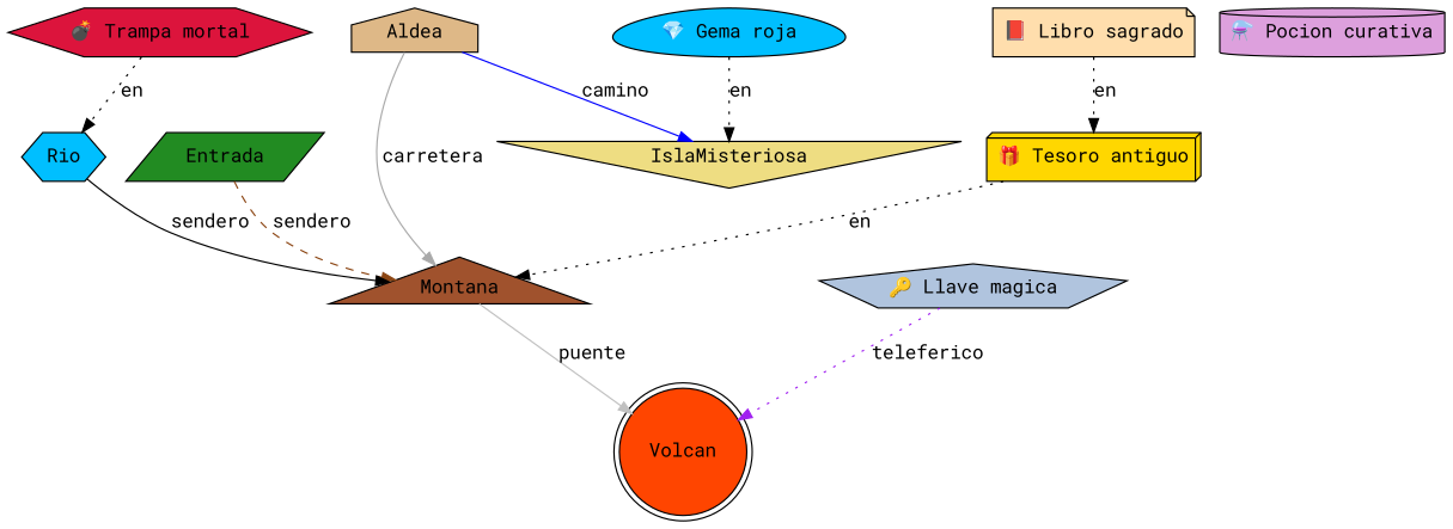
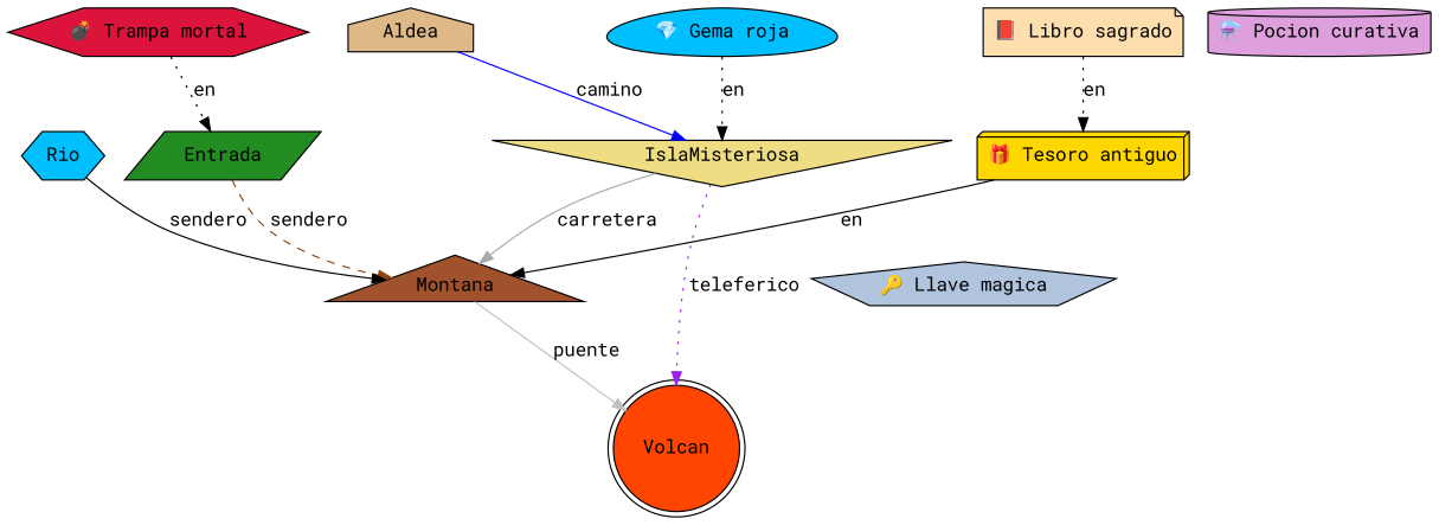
  digraph {
    fontname="Roboto Mono"
    splines=true
    node [fillcolor=deepskyblue fontname="Roboto Mono" shape=hexagon style=filled]
    edge [fontname="Roboto Mono" style=dotted]
    n1 [fillcolor=forestgreen label="Entrada\n" shape=parallelogram]
    n2 [fillcolor=sienna label="Montana\n" shape=triangle]
    n3 [label="Rio\n"]
    n4 [fillcolor=orangered label="Volcan\n" shape=doublecircle]
    n5 [fillcolor=burlywood label="Aldea\n" shape=house]
    n6 [fillcolor=lightgoldenrod label="IslaMisteriosa\n" shape=invtriangle]
    n7 [fillcolor=gold label="🎁 Tesoro antiguo" shape=box3d]
    n8 [fillcolor=lightsteelblue label="🔑 Llave magica" shape=pentagon]
    n9 [fillcolor=navajowhite label="📕 Libro sagrado" shape=note]
    n10 [fillcolor=crimson label="💣 Trampa mortal"]
    n11 [fillcolor=plum label="⚗️ Pocion curativa" shape=cylinder]
    n12 [label="💎 Gema roja" shape=egg]
    n1 -> n2 [color=saddlebrown label=sendero style=dashed]
    n2 -> n4 [color=gray label=puente style=solid]
    n3 -> n2 [color=black label=sendero style=solid]
-   n5 -> n2 [color=darkgray label=carretera style=solid]
+   n6 -> n2 [color=darkgray label=carretera style=solid]
    n5 -> n6 [color=blue label=camino style=solid]
-   n8 -> n4 [color=purple label=teleferico]
-   n7 -> n2 [label=en]
+   n6 -> n4 [color=purple label=teleferico]
+   n7 -> n2 [label=en style=solid]
    n9 -> n7 [label=en]
-   n10 -> n3 [label=en]
+   n10 -> n1 [label=en]
    n12 -> n6 [label=en]
  }
